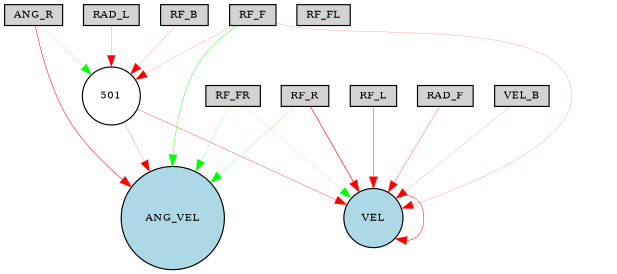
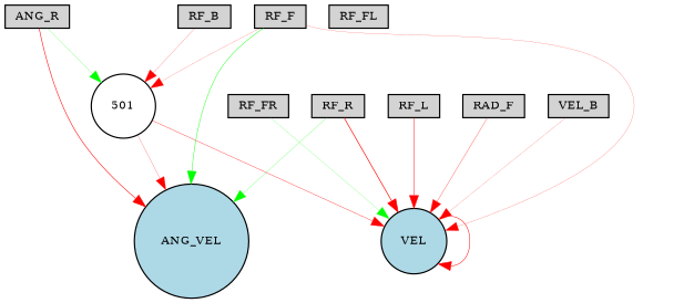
  digraph {
    node [fillcolor=lightgray fontsize=9 shape=box style=filled]
    edge [color=red style=solid]
    RF_R [height=0.2 width=0.2]
    ANG_VEL [fillcolor=lightblue height=0.2 shape=circle width=0.2]
    VEL [fillcolor=lightblue height=0.2 shape=circle width=0.2]
    501 [fillcolor=white height=0.2 shape=circle width=0.2]
    RF_FR [height=0.2 width=0.2]
    RF_F [height=0.2 width=0.2]
    RF_FL [height=0.2 width=0.2]
    RF_L [height=0.2 width=0.2]
    RF_B [height=0.2 width=0.2]
    RAD_F [height=0.2 width=0.2]
-   RAD_L [height=0.2 width=0.2]
    n12 [height=0.2 label=VEL_B width=0.2]
    n13 [height=0.2 label=ANG_R width=0.2]
    RF_R -> ANG_VEL [color=green penwidth=0.16758472055027174]
    RF_R -> VEL [penwidth=0.5321753313716443]
    VEL -> VEL [penwidth=0.404335520586129]
    501 -> ANG_VEL [penwidth=0.16297366802706975]
    501 -> VEL [penwidth=0.26764649377729266]
-   RF_FR -> ANG_VEL [color=green penwidth=0.1651974569208025]
    RF_FR -> VEL [color=green penwidth=0.13863821855513092]
    RF_F -> ANG_VEL [color=green penwidth=0.3382239153854444]
    RF_F -> VEL [penwidth=0.13759709258055705]
    RF_F -> 501 [penwidth=0.12935954065861927]
    RF_L -> VEL [penwidth=0.3710565907561534]
    RF_B -> 501 [penwidth=0.14288980241735894]
    RAD_F -> VEL [penwidth=0.22469114311473082]
-   RAD_L -> 501 [penwidth=0.16080539068167937]
    n12 -> VEL [penwidth=0.12318537912404749]
    n13 -> ANG_VEL [penwidth=0.4529432706946883]
    n13 -> 501 [color=green penwidth=0.15810521372145606]
  }
